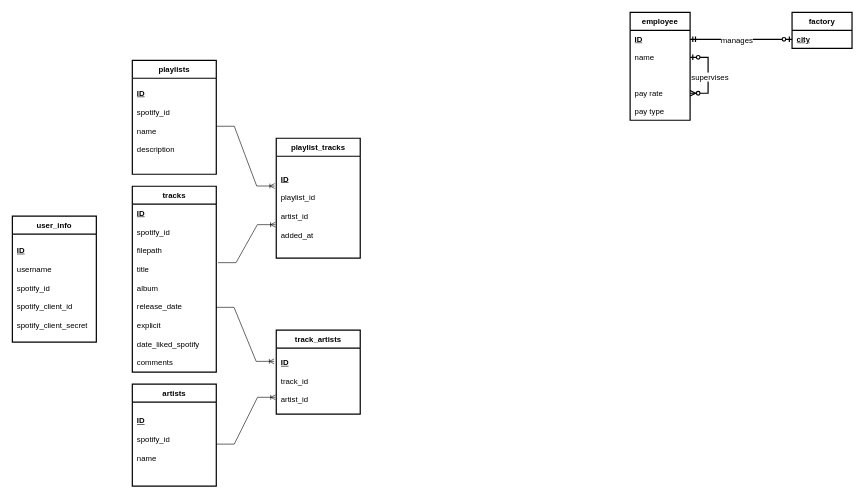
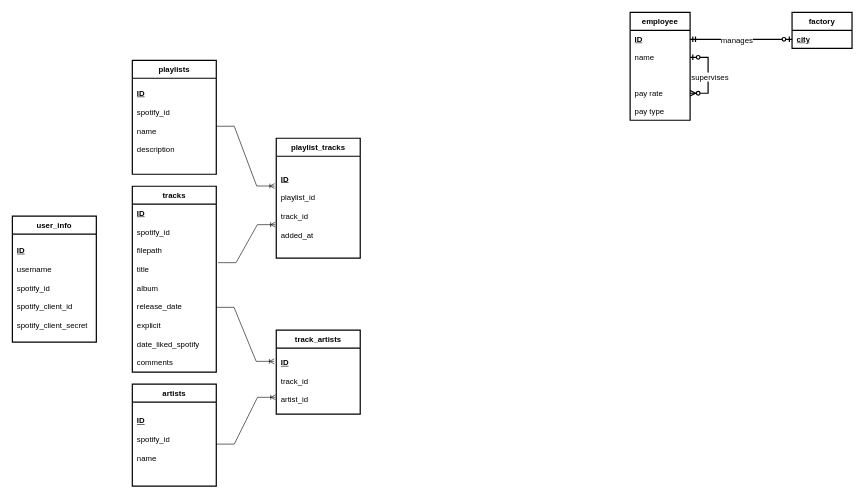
  <mxCell id="0" />
  <mxCell id="1" parent="0" />
  <mxCell id="2" value="employee" style="shape=table;startSize=30;container=1;collapsible=0;childLayout=tableLayout;fixedRows=1;rowLines=0;fontStyle=1;align=center;pointerEvents=1;fontColor=default;strokeColor=default;fillColor=default;fontFamily=Helvetica;fontSize=13;strokeWidth=2;" parent="1" vertex="1"><mxGeometry x="1050" y="20" width="100" height="180" as="geometry" /></mxCell>
  <mxCell id="3" value="" style="shape=partialRectangle;html=1;whiteSpace=wrap;collapsible=0;dropTarget=0;pointerEvents=1;fillColor=none;top=0;left=0;bottom=0;right=0;points=[[0,0.5],[1,0.5]];portConstraint=eastwest;fontColor=default;strokeColor=default;fontFamily=Helvetica;fontSize=13;" parent="2" vertex="1"><mxGeometry y="30" width="100" height="30" as="geometry" /></mxCell>
  <mxCell id="4" value="&lt;b style=&quot;font-size: 13px;&quot;&gt;&lt;u style=&quot;font-size: 13px;&quot;&gt;ID&lt;/u&gt;&lt;/b&gt;" style="shape=partialRectangle;html=1;whiteSpace=wrap;connectable=0;fillColor=none;top=0;left=0;bottom=0;right=0;align=left;spacingLeft=6;overflow=hidden;pointerEvents=1;fontColor=default;strokeColor=default;fontFamily=Helvetica;fontSize=13;" parent="3" vertex="1"><mxGeometry width="100" height="30" as="geometry"><mxRectangle width="100" height="30" as="alternateBounds" /></mxGeometry></mxCell>
  <mxCell id="5" value="" style="shape=partialRectangle;html=1;whiteSpace=wrap;collapsible=0;dropTarget=0;pointerEvents=1;fillColor=none;top=0;left=0;bottom=0;right=0;points=[[0,0.5],[1,0.5]];portConstraint=eastwest;fontColor=default;strokeColor=default;fontFamily=Helvetica;fontSize=13;" parent="2" vertex="1"><mxGeometry y="60" width="100" height="30" as="geometry" /></mxCell>
  <mxCell id="6" value="name" style="shape=partialRectangle;html=1;whiteSpace=wrap;connectable=0;fillColor=none;top=0;left=0;bottom=0;right=0;align=left;spacingLeft=6;overflow=hidden;pointerEvents=1;fontColor=default;strokeColor=default;fontFamily=Helvetica;fontSize=13;" parent="5" vertex="1"><mxGeometry width="100" height="30" as="geometry"><mxRectangle width="100" height="30" as="alternateBounds" /></mxGeometry></mxCell>
  <mxCell id="7" style="shape=partialRectangle;html=1;whiteSpace=wrap;collapsible=0;dropTarget=0;pointerEvents=1;fillColor=none;top=0;left=0;bottom=0;right=0;points=[[0,0.5],[1,0.5]];portConstraint=eastwest;fontColor=default;strokeColor=default;fontFamily=Helvetica;fontSize=13;" parent="2" vertex="1"><mxGeometry y="90" width="100" height="30" as="geometry" /></mxCell>
  <mxCell id="8" style="shape=partialRectangle;html=1;whiteSpace=wrap;collapsible=0;dropTarget=0;pointerEvents=1;fillColor=none;top=0;left=0;bottom=0;right=0;points=[[0,0.5],[1,0.5]];portConstraint=eastwest;fontColor=default;strokeColor=default;fontFamily=Helvetica;fontSize=13;" parent="2" vertex="1"><mxGeometry y="120" width="100" height="30" as="geometry" /></mxCell>
  <mxCell id="9" value="pay rate" style="shape=partialRectangle;html=1;whiteSpace=wrap;connectable=0;fillColor=none;top=0;left=0;bottom=0;right=0;align=left;spacingLeft=6;overflow=hidden;pointerEvents=1;fontColor=default;strokeColor=default;fontFamily=Helvetica;fontSize=13;" parent="8" vertex="1"><mxGeometry width="100" height="30" as="geometry"><mxRectangle width="100" height="30" as="alternateBounds" /></mxGeometry></mxCell>
  <mxCell id="10" style="shape=partialRectangle;html=1;whiteSpace=wrap;collapsible=0;dropTarget=0;pointerEvents=1;fillColor=none;top=0;left=0;bottom=0;right=0;points=[[0,0.5],[1,0.5]];portConstraint=eastwest;fontColor=default;strokeColor=default;fontFamily=Helvetica;fontSize=13;" parent="2" vertex="1"><mxGeometry y="150" width="100" height="30" as="geometry" /></mxCell>
  <mxCell id="11" value="pay type" style="shape=partialRectangle;html=1;whiteSpace=wrap;connectable=0;fillColor=none;top=0;left=0;bottom=0;right=0;align=left;spacingLeft=6;overflow=hidden;pointerEvents=1;fontColor=default;strokeColor=default;fontFamily=Helvetica;fontSize=13;" parent="10" vertex="1"><mxGeometry width="100" height="30" as="geometry"><mxRectangle width="100" height="30" as="alternateBounds" /></mxGeometry></mxCell>
  <mxCell id="12" value="" style="edgeStyle=entityRelationEdgeStyle;fontSize=13;html=1;endArrow=ERzeroToMany;startArrow=ERzeroToOne;rounded=0;labelBackgroundColor=default;fontColor=default;strokeColor=default;orthogonalLoop=0;snapToPoint=0;entryX=1;entryY=0.5;entryDx=0;entryDy=0;fontFamily=Helvetica;strokeWidth=2;" parent="2" source="5" target="8" edge="1"><mxGeometry width="100" height="100" relative="1" as="geometry"><mxPoint x="230" y="109" as="sourcePoint" /><mxPoint x="321" y="198.98" as="targetPoint" /></mxGeometry></mxCell>
  <mxCell id="13" value="supervises" style="edgeLabel;html=1;align=center;verticalAlign=middle;resizable=0;points=[];fontColor=default;fontFamily=Helvetica;fontSize=13;" parent="12" vertex="1" connectable="0"><mxGeometry x="0.031" y="2" relative="1" as="geometry"><mxPoint as="offset" /></mxGeometry></mxCell>
  <mxCell id="14" value="factory" style="shape=table;startSize=30;container=1;collapsible=0;childLayout=tableLayout;fixedRows=1;rowLines=0;fontStyle=1;align=center;pointerEvents=1;fontColor=default;strokeColor=default;fillColor=default;fontFamily=Helvetica;fontSize=13;strokeWidth=2;" parent="1" vertex="1"><mxGeometry x="1320" y="20" width="100" height="60" as="geometry" /></mxCell>
  <mxCell id="15" value="" style="shape=partialRectangle;html=1;whiteSpace=wrap;collapsible=0;dropTarget=0;pointerEvents=1;fillColor=none;top=0;left=0;bottom=0;right=0;points=[[0,0.5],[1,0.5]];portConstraint=eastwest;fontColor=default;strokeColor=default;fontFamily=Helvetica;fontSize=13;" parent="14" vertex="1"><mxGeometry y="30" width="100" height="30" as="geometry" /></mxCell>
  <mxCell id="16" value="&lt;b style=&quot;font-size: 13px;&quot;&gt;&lt;u style=&quot;font-size: 13px;&quot;&gt;city&lt;/u&gt;&lt;/b&gt;" style="shape=partialRectangle;html=1;whiteSpace=wrap;connectable=0;fillColor=none;top=0;left=0;bottom=0;right=0;align=left;spacingLeft=6;overflow=hidden;pointerEvents=1;fontColor=default;strokeColor=default;fontFamily=Helvetica;fontSize=13;" parent="15" vertex="1"><mxGeometry width="100" height="30" as="geometry"><mxRectangle width="100" height="30" as="alternateBounds" /></mxGeometry></mxCell>
  <mxCell id="17" value="" style="edgeStyle=entityRelationEdgeStyle;fontSize=13;html=1;endArrow=ERzeroToOne;startArrow=ERmandOne;rounded=0;labelBackgroundColor=default;fontColor=default;strokeColor=default;exitX=1;exitY=0.5;exitDx=0;exitDy=0;entryX=0;entryY=0.5;entryDx=0;entryDy=0;fontFamily=Helvetica;strokeWidth=2;" parent="1" source="3" target="15" edge="1"><mxGeometry width="100" height="100" relative="1" as="geometry"><mxPoint x="1260" y="230" as="sourcePoint" /><mxPoint x="1360" y="130" as="targetPoint" /></mxGeometry></mxCell>
  <mxCell id="18" value="manages" style="edgeLabel;html=1;align=center;verticalAlign=middle;resizable=0;points=[];fontColor=default;fontFamily=Helvetica;fontSize=13;" parent="17" vertex="1" connectable="0"><mxGeometry x="-0.1" relative="1" as="geometry"><mxPoint as="offset" /></mxGeometry></mxCell>
  <mxCell id="19" value="tracks" style="shape=table;startSize=30;container=1;collapsible=0;childLayout=tableLayout;fixedRows=1;rowLines=0;fontStyle=1;align=center;pointerEvents=1;fontColor=default;strokeColor=default;fillColor=default;fontFamily=Helvetica;fontSize=13;strokeWidth=2;" vertex="1" parent="1"><mxGeometry x="220" y="310" width="140" height="310" as="geometry" /></mxCell>
  <mxCell id="20" value="" style="shape=partialRectangle;html=1;whiteSpace=wrap;collapsible=0;dropTarget=0;pointerEvents=1;fillColor=none;top=0;left=0;bottom=0;right=0;points=[[0,0.5],[1,0.5]];portConstraint=eastwest;fontColor=default;strokeColor=default;fontFamily=Helvetica;fontSize=13;" vertex="1" parent="19"><mxGeometry y="30" width="140" height="280" as="geometry" /></mxCell>
  <mxCell id="21" value="&lt;b&gt;&lt;u&gt;ID&lt;/u&gt;&lt;/b&gt;&lt;div&gt;&lt;b&gt;&lt;u&gt;&lt;br&gt;&lt;/u&gt;&lt;/b&gt;&lt;/div&gt;&lt;div&gt;spotify_id&lt;/div&gt;&lt;div&gt;&lt;br&gt;&lt;/div&gt;&lt;div&gt;filepath&lt;/div&gt;&lt;div&gt;&lt;br&gt;&lt;/div&gt;&lt;div&gt;title&lt;/div&gt;&lt;div&gt;&lt;br&gt;&lt;/div&gt;&lt;div&gt;album&lt;/div&gt;&lt;div&gt;&lt;br&gt;&lt;/div&gt;&lt;div&gt;release_date&lt;/div&gt;&lt;div&gt;&lt;br&gt;&lt;/div&gt;&lt;div&gt;explicit&lt;/div&gt;&lt;div&gt;&lt;br&gt;&lt;/div&gt;&lt;div&gt;date_liked_spotify&lt;/div&gt;&lt;div&gt;&lt;br&gt;&lt;/div&gt;&lt;div&gt;comments&lt;/div&gt;" style="shape=partialRectangle;html=1;whiteSpace=wrap;connectable=0;fillColor=none;top=0;left=0;bottom=0;right=0;align=left;spacingLeft=6;overflow=hidden;pointerEvents=1;fontColor=default;strokeColor=default;fontFamily=Helvetica;fontSize=13;" vertex="1" parent="20"><mxGeometry width="140" height="280" as="geometry"><mxRectangle width="140" height="280" as="alternateBounds" /></mxGeometry></mxCell>
  <mxCell id="22" value="artists" style="shape=table;startSize=30;container=1;collapsible=0;childLayout=tableLayout;fixedRows=1;rowLines=0;fontStyle=1;align=center;pointerEvents=1;fontColor=default;strokeColor=default;fillColor=default;fontFamily=Helvetica;fontSize=13;strokeWidth=2;" vertex="1" parent="1"><mxGeometry x="220" y="640" width="140" height="170" as="geometry" /></mxCell>
  <mxCell id="23" value="" style="shape=partialRectangle;html=1;whiteSpace=wrap;collapsible=0;dropTarget=0;pointerEvents=1;fillColor=none;top=0;left=0;bottom=0;right=0;points=[[0,0.5],[1,0.5]];portConstraint=eastwest;fontColor=default;strokeColor=default;fontFamily=Helvetica;fontSize=13;" vertex="1" parent="22"><mxGeometry y="30" width="140" height="140" as="geometry" /></mxCell>
  <mxCell id="24" value="&lt;b&gt;&lt;u&gt;ID&lt;/u&gt;&lt;/b&gt;&lt;div&gt;&lt;b&gt;&lt;u&gt;&lt;br&gt;&lt;/u&gt;&lt;/b&gt;&lt;/div&gt;&lt;div&gt;spotify_id&lt;/div&gt;&lt;div&gt;&lt;br&gt;&lt;/div&gt;&lt;div&gt;name&lt;/div&gt;&lt;div&gt;&lt;br&gt;&lt;/div&gt;" style="shape=partialRectangle;html=1;whiteSpace=wrap;connectable=0;fillColor=none;top=0;left=0;bottom=0;right=0;align=left;spacingLeft=6;overflow=hidden;pointerEvents=1;fontColor=default;strokeColor=default;fontFamily=Helvetica;fontSize=13;" vertex="1" parent="23"><mxGeometry width="140" height="140" as="geometry"><mxRectangle width="140" height="140" as="alternateBounds" /></mxGeometry></mxCell>
  <mxCell id="25" value="track_artists" style="shape=table;startSize=30;container=1;collapsible=0;childLayout=tableLayout;fixedRows=1;rowLines=0;fontStyle=1;align=center;pointerEvents=1;fontColor=default;strokeColor=default;fillColor=default;fontFamily=Helvetica;fontSize=13;strokeWidth=2;" vertex="1" parent="1"><mxGeometry x="460" y="550" width="140" height="140" as="geometry" /></mxCell>
  <mxCell id="26" value="" style="shape=partialRectangle;html=1;whiteSpace=wrap;collapsible=0;dropTarget=0;pointerEvents=1;fillColor=none;top=0;left=0;bottom=0;right=0;points=[[0,0.5],[1,0.5]];portConstraint=eastwest;fontColor=default;strokeColor=default;fontFamily=Helvetica;fontSize=13;" vertex="1" parent="25"><mxGeometry y="30" width="140" height="110" as="geometry" /></mxCell>
  <mxCell id="27" value="&lt;b&gt;&lt;u&gt;ID&lt;/u&gt;&lt;/b&gt;&lt;div&gt;&lt;b&gt;&lt;u&gt;&lt;br&gt;&lt;/u&gt;&lt;/b&gt;&lt;/div&gt;&lt;div&gt;track_id&lt;/div&gt;&lt;div&gt;&lt;br&gt;&lt;/div&gt;&lt;div&gt;artist_id&lt;/div&gt;" style="shape=partialRectangle;html=1;whiteSpace=wrap;connectable=0;fillColor=none;top=0;left=0;bottom=0;right=0;align=left;spacingLeft=6;overflow=hidden;pointerEvents=1;fontColor=default;strokeColor=default;fontFamily=Helvetica;fontSize=13;" vertex="1" parent="26"><mxGeometry width="140" height="110" as="geometry"><mxRectangle width="140" height="110" as="alternateBounds" /></mxGeometry></mxCell>
  <mxCell id="28" value="" style="edgeStyle=entityRelationEdgeStyle;fontSize=12;html=1;endArrow=ERoneToMany;rounded=0;exitX=0.997;exitY=0.614;exitDx=0;exitDy=0;exitPerimeter=0;entryX=-0.025;entryY=0.2;entryDx=0;entryDy=0;entryPerimeter=0;" edge="1" parent="1" source="20" target="26"><mxGeometry width="100" height="100" relative="1" as="geometry"><mxPoint x="640" y="480" as="sourcePoint" /><mxPoint x="740" y="380" as="targetPoint" /></mxGeometry></mxCell>
  <mxCell id="29" value="" style="edgeStyle=entityRelationEdgeStyle;fontSize=12;html=1;endArrow=ERoneToMany;rounded=0;exitX=1;exitY=0.5;exitDx=0;exitDy=0;entryX=-0.009;entryY=0.745;entryDx=0;entryDy=0;entryPerimeter=0;" edge="1" parent="1" source="23" target="26"><mxGeometry width="100" height="100" relative="1" as="geometry"><mxPoint x="640" y="700" as="sourcePoint" /><mxPoint x="740" y="600" as="targetPoint" /></mxGeometry></mxCell>
  <mxCell id="30" value="playlists" style="shape=table;startSize=30;container=1;collapsible=0;childLayout=tableLayout;fixedRows=1;rowLines=0;fontStyle=1;align=center;pointerEvents=1;fontColor=default;strokeColor=default;fillColor=default;fontFamily=Helvetica;fontSize=13;strokeWidth=2;" vertex="1" parent="1"><mxGeometry x="220" y="100" width="140" height="190" as="geometry" /></mxCell>
  <mxCell id="31" value="" style="shape=partialRectangle;html=1;whiteSpace=wrap;collapsible=0;dropTarget=0;pointerEvents=1;fillColor=none;top=0;left=0;bottom=0;right=0;points=[[0,0.5],[1,0.5]];portConstraint=eastwest;fontColor=default;strokeColor=default;fontFamily=Helvetica;fontSize=13;" vertex="1" parent="30"><mxGeometry y="30" width="140" height="160" as="geometry" /></mxCell>
  <mxCell id="32" value="&lt;u&gt;&lt;b&gt;ID&lt;/b&gt;&lt;/u&gt;&lt;div&gt;&lt;b&gt;&lt;u&gt;&lt;br&gt;&lt;/u&gt;&lt;/b&gt;&lt;/div&gt;&lt;div&gt;spotify_id&lt;/div&gt;&lt;div&gt;&lt;br&gt;&lt;/div&gt;&lt;div&gt;name&lt;/div&gt;&lt;div&gt;&lt;br&gt;&lt;/div&gt;&lt;div&gt;description&lt;/div&gt;&lt;div&gt;&lt;br&gt;&lt;/div&gt;" style="shape=partialRectangle;html=1;whiteSpace=wrap;connectable=0;fillColor=none;top=0;left=0;bottom=0;right=0;align=left;spacingLeft=6;overflow=hidden;pointerEvents=1;fontColor=default;strokeColor=default;fontFamily=Helvetica;fontSize=13;" vertex="1" parent="31"><mxGeometry width="140" height="160" as="geometry"><mxRectangle width="140" height="160" as="alternateBounds" /></mxGeometry></mxCell>
  <mxCell id="33" value="playlist_tracks" style="shape=table;startSize=30;container=1;collapsible=0;childLayout=tableLayout;fixedRows=1;rowLines=0;fontStyle=1;align=center;pointerEvents=1;fontColor=default;strokeColor=default;fillColor=default;fontFamily=Helvetica;fontSize=13;strokeWidth=2;" vertex="1" parent="1"><mxGeometry x="460" y="230" width="140" height="200" as="geometry" /></mxCell>
  <mxCell id="34" value="" style="shape=partialRectangle;html=1;whiteSpace=wrap;collapsible=0;dropTarget=0;pointerEvents=1;fillColor=none;top=0;left=0;bottom=0;right=0;points=[[0,0.5],[1,0.5]];portConstraint=eastwest;fontColor=default;strokeColor=default;fontFamily=Helvetica;fontSize=13;" vertex="1" parent="33"><mxGeometry y="30" width="140" height="170" as="geometry" /></mxCell>
- <mxCell id="35" value="&lt;b&gt;&lt;u&gt;ID&lt;/u&gt;&lt;/b&gt;&lt;div&gt;&lt;b&gt;&lt;u&gt;&lt;br&gt;&lt;/u&gt;&lt;/b&gt;&lt;/div&gt;&lt;div&gt;playlist_id&lt;/div&gt;&lt;div&gt;&lt;br&gt;&lt;/div&gt;&lt;div&gt;artist_id&lt;/div&gt;&lt;div&gt;&lt;br&gt;&lt;/div&gt;&lt;div&gt;added_at&lt;/div&gt;" style="shape=partialRectangle;html=1;whiteSpace=wrap;connectable=0;fillColor=none;top=0;left=0;bottom=0;right=0;align=left;spacingLeft=6;overflow=hidden;pointerEvents=1;fontColor=default;strokeColor=default;fontFamily=Helvetica;fontSize=13;" vertex="1" parent="34"><mxGeometry width="140" height="170" as="geometry"><mxRectangle width="140" height="170" as="alternateBounds" /></mxGeometry></mxCell>
+ <mxCell id="35" value="&lt;b&gt;&lt;u&gt;ID&lt;/u&gt;&lt;/b&gt;&lt;div&gt;&lt;b&gt;&lt;u&gt;&lt;br&gt;&lt;/u&gt;&lt;/b&gt;&lt;/div&gt;&lt;div&gt;playlist_id&lt;/div&gt;&lt;div&gt;&lt;br&gt;&lt;/div&gt;&lt;div&gt;track_id&lt;/div&gt;&lt;div&gt;&lt;br&gt;&lt;/div&gt;&lt;div&gt;added_at&lt;/div&gt;" style="shape=partialRectangle;html=1;whiteSpace=wrap;connectable=0;fillColor=none;top=0;left=0;bottom=0;right=0;align=left;spacingLeft=6;overflow=hidden;pointerEvents=1;fontColor=default;strokeColor=default;fontFamily=Helvetica;fontSize=13;" vertex="1" parent="34"><mxGeometry width="140" height="170" as="geometry"><mxRectangle width="140" height="170" as="alternateBounds" /></mxGeometry></mxCell>
  <mxCell id="36" value="" style="edgeStyle=entityRelationEdgeStyle;fontSize=12;html=1;endArrow=ERoneToMany;rounded=0;exitX=1;exitY=0.5;exitDx=0;exitDy=0;entryX=-0.019;entryY=0.292;entryDx=0;entryDy=0;entryPerimeter=0;" edge="1" parent="1" source="31" target="34"><mxGeometry width="100" height="100" relative="1" as="geometry"><mxPoint x="360" y="220" as="sourcePoint" /><mxPoint x="457" y="310" as="targetPoint" /></mxGeometry></mxCell>
  <mxCell id="37" value="" style="edgeStyle=entityRelationEdgeStyle;fontSize=12;html=1;endArrow=ERoneToMany;rounded=0;exitX=1.021;exitY=0.348;exitDx=0;exitDy=0;entryX=-0.011;entryY=0.671;entryDx=0;entryDy=0;entryPerimeter=0;exitPerimeter=0;" edge="1" parent="1" source="20" target="34"><mxGeometry width="100" height="100" relative="1" as="geometry"><mxPoint x="360" y="448" as="sourcePoint" /><mxPoint x="459" y="370" as="targetPoint" /></mxGeometry></mxCell>
  <mxCell id="38" value="user_info" style="shape=table;startSize=30;container=1;collapsible=0;childLayout=tableLayout;fixedRows=1;rowLines=0;fontStyle=1;align=center;pointerEvents=1;fontColor=default;strokeColor=default;fillColor=default;fontFamily=Helvetica;fontSize=13;strokeWidth=2;" vertex="1" parent="1"><mxGeometry x="20" y="360" width="140" height="210" as="geometry" /></mxCell>
  <mxCell id="39" value="" style="shape=partialRectangle;html=1;whiteSpace=wrap;collapsible=0;dropTarget=0;pointerEvents=1;fillColor=none;top=0;left=0;bottom=0;right=0;points=[[0,0.5],[1,0.5]];portConstraint=eastwest;fontColor=default;strokeColor=default;fontFamily=Helvetica;fontSize=13;" vertex="1" parent="38"><mxGeometry y="30" width="140" height="180" as="geometry" /></mxCell>
  <mxCell id="40" value="&lt;b&gt;&lt;u&gt;ID&lt;/u&gt;&lt;/b&gt;&lt;div&gt;&lt;b&gt;&lt;u&gt;&lt;br&gt;&lt;/u&gt;&lt;/b&gt;&lt;/div&gt;&lt;div&gt;username&lt;/div&gt;&lt;div&gt;&lt;br&gt;&lt;/div&gt;&lt;div&gt;spotify_id&lt;/div&gt;&lt;div&gt;&lt;br&gt;&lt;/div&gt;&lt;div&gt;spotify_client_id&lt;/div&gt;&lt;div&gt;&lt;br&gt;&lt;/div&gt;&lt;div&gt;spotify_client_secret&lt;/div&gt;" style="shape=partialRectangle;html=1;whiteSpace=wrap;connectable=0;fillColor=none;top=0;left=0;bottom=0;right=0;align=left;spacingLeft=6;overflow=hidden;pointerEvents=1;fontColor=default;strokeColor=default;fontFamily=Helvetica;fontSize=13;" vertex="1" parent="39"><mxGeometry width="140" height="180" as="geometry"><mxRectangle width="140" height="180" as="alternateBounds" /></mxGeometry></mxCell>
